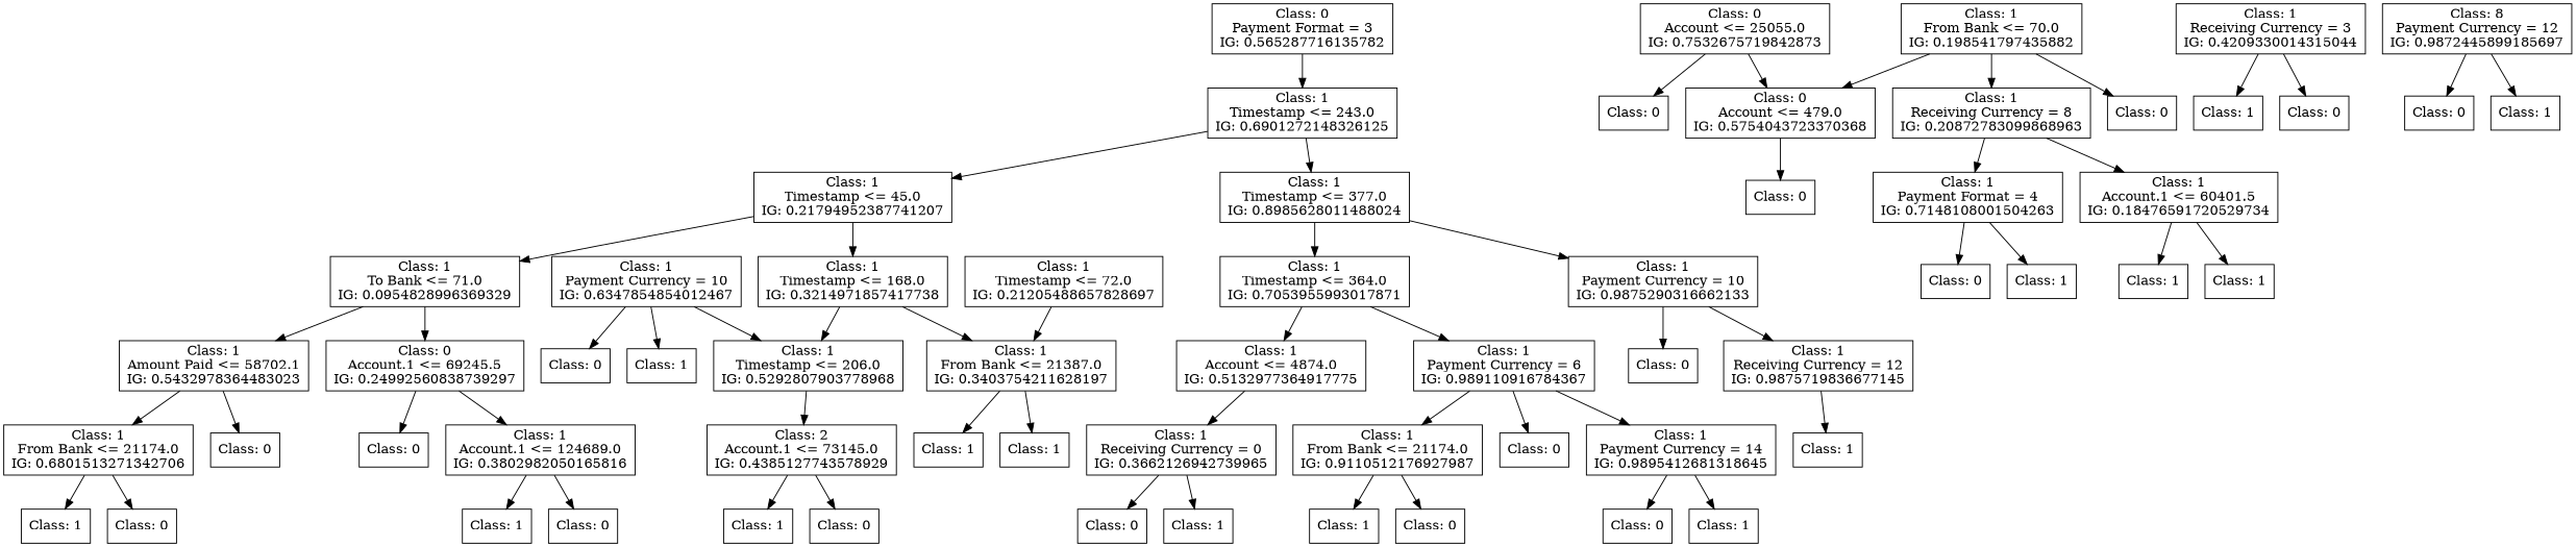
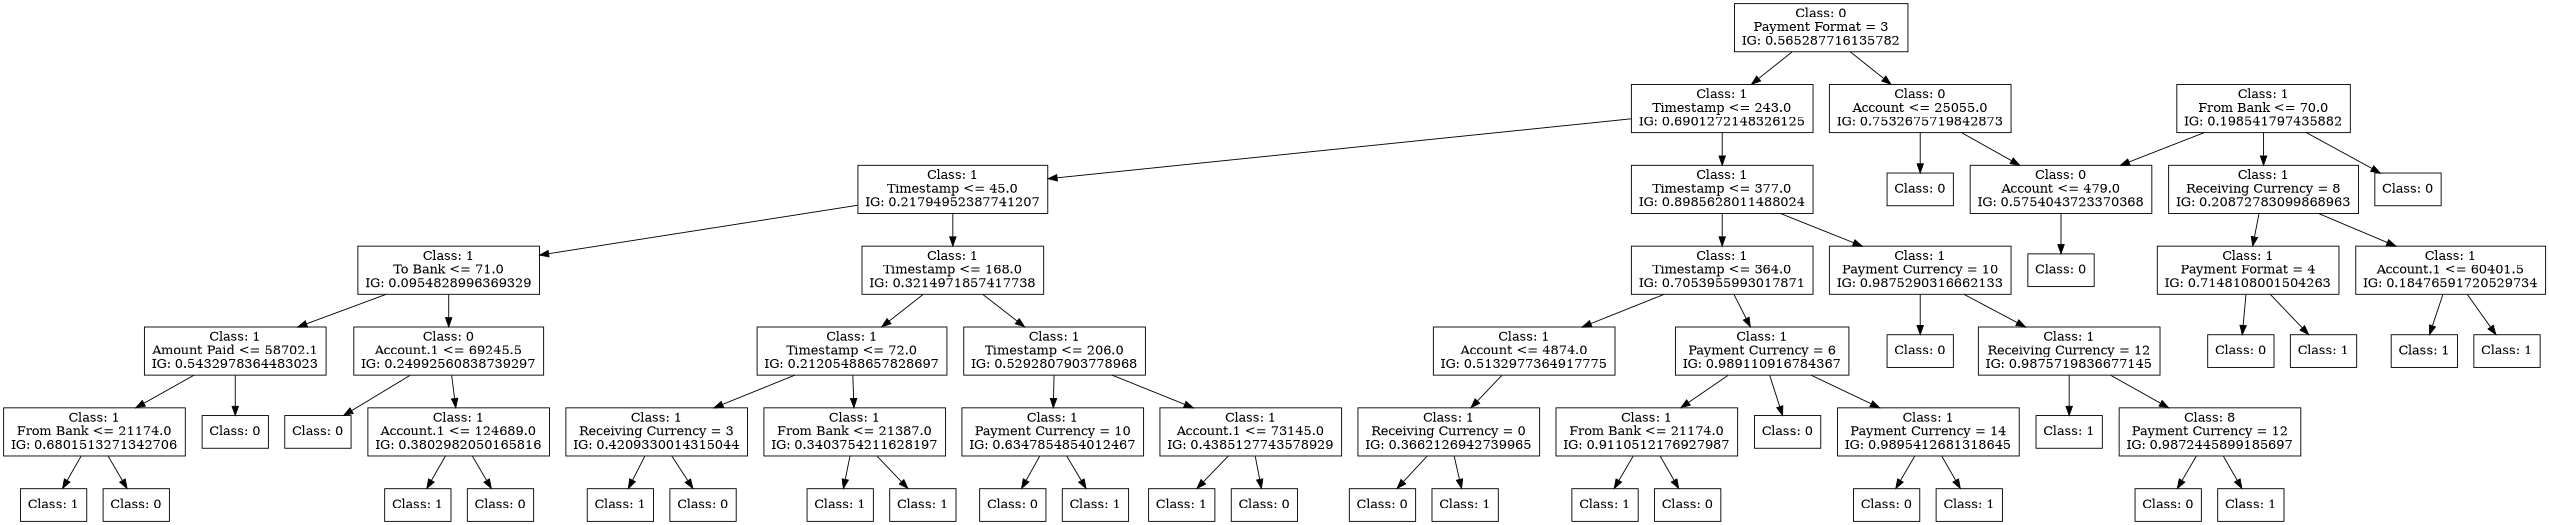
  digraph {
    rankdir=TD
    node [shape=box]
    n1 [label="Class: 0\nPayment Format = 3\nIG: 0.565287716135782"]
    n2 [label="Class: 1\nTimestamp <= 243.0\nIG: 0.6901272148326125"]
    n3 [label="Class: 0\nAccount <= 25055.0\nIG: 0.7532675719842873"]
    n4 [label="Class: 1\nTimestamp <= 45.0\nIG: 0.21794952387741207"]
    n5 [label="Class: 1\nTimestamp <= 377.0\nIG: 0.8985628011488024"]
    n6 [label="Class: 0\nAccount <= 479.0\nIG: 0.5754043723370368"]
    n7 [label="Class: 0\n"]
    n8 [label="Class: 1\nTo Bank <= 71.0\nIG: 0.0954828996369329"]
    n9 [label="Class: 1\nTimestamp <= 168.0\nIG: 0.3214971857417738"]
    n10 [label="Class: 1\nTimestamp <= 364.0\nIG: 0.7053955993017871"]
    n11 [label="Class: 1\nPayment Currency = 10\nIG: 0.9875290316662133"]
    n12 [label="Class: 1\nAmount Paid <= 58702.1\nIG: 0.5432978364483023"]
    n13 [label="Class: 0\nAccount.1 <= 69245.5\nIG: 0.24992560838739297"]
    n14 [label="Class: 1\nTimestamp <= 72.0\nIG: 0.21205488657828697"]
    n15 [label="Class: 1\nTimestamp <= 206.0\nIG: 0.5292807903778968"]
    n16 [label="Class: 1\nFrom Bank <= 21174.0\nIG: 0.6801513271342706"]
    n17 [label="Class: 0\n"]
    n18 [label="Class: 0\n"]
    n19 [label="Class: 1\nAccount.1 <= 124689.0\nIG: 0.3802982050165816"]
    n20 [label="Class: 1\n"]
    n21 [label="Class: 0\n"]
    n22 [label="Class: 1\n"]
    n23 [label="Class: 0\n"]
    n24 [label="Class: 1\nReceiving Currency = 3\nIG: 0.4209330014315044"]
    n25 [label="Class: 1\nFrom Bank <= 21387.0\nIG: 0.3403754211628197"]
    n26 [label="Class: 1\nPayment Currency = 10\nIG: 0.6347854854012467"]
-   n27 [label="Class: 2\nAccount.1 <= 73145.0\nIG: 0.4385127743578929"]
+   n27 [label="Class: 1\nAccount.1 <= 73145.0\nIG: 0.4385127743578929"]
    n28 [label="Class: 1\n"]
    n29 [label="Class: 0\n"]
    n30 [label="Class: 1\n"]
    n31 [label="Class: 1\n"]
    n32 [label="Class: 0\n"]
    n33 [label="Class: 1\n"]
    n34 [label="Class: 1\n"]
    n35 [label="Class: 0\n"]
    n36 [label="Class: 1\nAccount <= 4874.0\nIG: 0.5132977364917775"]
    n37 [label="Class: 1\nPayment Currency = 6\nIG: 0.989110916784367"]
    n38 [label="Class: 0\n"]
    n39 [label="Class: 1\nReceiving Currency = 12\nIG: 0.9875719836677145"]
    n40 [label="Class: 1\nReceiving Currency = 0\nIG: 0.3662126942739965"]
    n41 [label="Class: 1\nFrom Bank <= 21174.0\nIG: 0.9110512176927987"]
    n42 [label="Class: 0\n"]
    n43 [label="Class: 1\nPayment Currency = 14\nIG: 0.9895412681318645"]
    n44 [label="Class: 1\n"]
    n45 [label="Class: 0\n"]
    n46 [label="Class: 0\n"]
    n47 [label="Class: 1\n"]
    n48 [label="Class: 0\n"]
    n49 [label="Class: 1\n"]
    n50 [label="Class: 1\n"]
    n51 [label="Class: 8\nPayment Currency = 12\nIG: 0.9872445899185697"]
    n52 [label="Class: 0\n"]
    n53 [label="Class: 1\n"]
    n54 [label="Class: 0\n"]
    n55 [label="Class: 1\nFrom Bank <= 70.0\nIG: 0.198541797435882"]
    n56 [label="Class: 1\nReceiving Currency = 8\nIG: 0.20872783099868963"]
    n57 [label="Class: 0\n"]
    n58 [label="Class: 1\nPayment Format = 4\nIG: 0.7148108001504263"]
    n59 [label="Class: 1\nAccount.1 <= 60401.5\nIG: 0.18476591720529734"]
    n60 [label="Class: 0\n"]
    n61 [label="Class: 1\n"]
    n62 [label="Class: 1\n"]
    n63 [label="Class: 1\n"]
    n1 -> n2
+   n1 -> n3
    n2 -> n4
    n2 -> n5
    n3 -> n6
    n3 -> n7
    n4 -> n8
    n4 -> n9
    n5 -> n10
    n5 -> n11
    n6 -> n54
    n8 -> n12
    n8 -> n13
-   n9 -> n25
+   n9 -> n14
    n9 -> n15
    n10 -> n36
    n10 -> n37
    n11 -> n38
    n11 -> n39
    n12 -> n16
    n12 -> n17
    n13 -> n18
    n13 -> n19
+   n14 -> n24
    n14 -> n25
-   n26 -> n15
+   n15 -> n26
    n15 -> n27
    n16 -> n20
    n16 -> n21
    n19 -> n22
    n19 -> n23
    n24 -> n28
    n24 -> n29
    n25 -> n30
    n25 -> n31
    n26 -> n32
    n26 -> n33
    n27 -> n34
    n27 -> n35
    n36 -> n40
    n37 -> n41
    n37 -> n42
    n37 -> n43
    n39 -> n50
+   n39 -> n51
    n40 -> n46
    n40 -> n47
    n41 -> n44
    n41 -> n45
    n43 -> n48
    n43 -> n49
    n51 -> n52
    n51 -> n53
    n55 -> n6
    n55 -> n56
    n55 -> n57
    n56 -> n58
    n56 -> n59
    n58 -> n60
    n58 -> n61
    n59 -> n62
    n59 -> n63
  }
